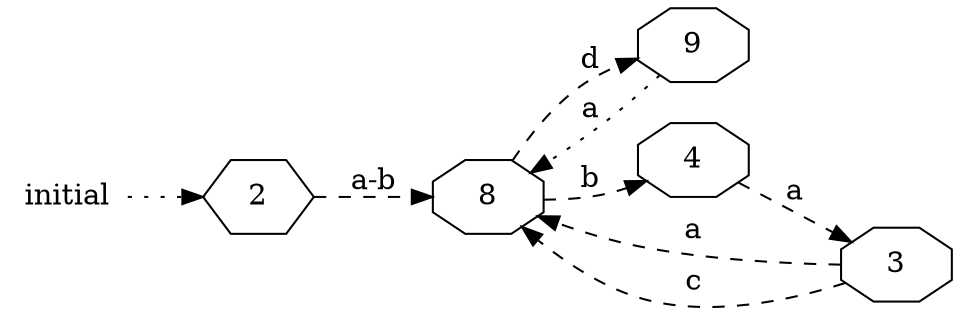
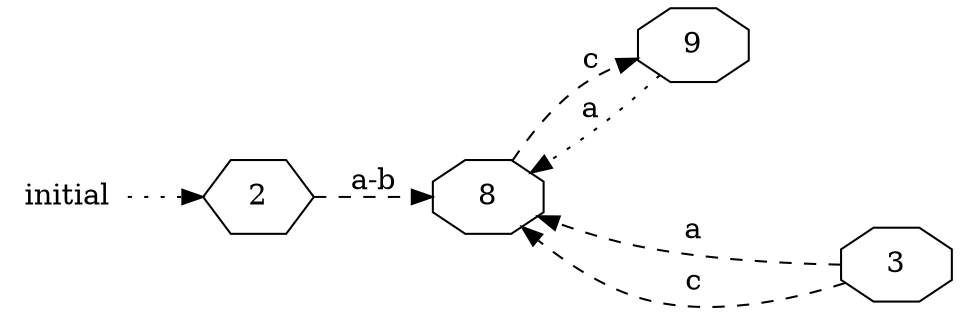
  digraph {
    rankdir=LR
    node [shape=octagon]
    edge [style=dashed]
    n1 [label=8]
    n2 [label=9]
-   4
    3
    initial [shape=plaintext]
    2 [shape=hexagon]
-   n1 -> n2 [label=d]
-   n1 -> 4 [label=b]
+   n1 -> n2 [label=c]
    n2 -> n1 [label=a style=dotted]
-   4 -> 3 [label=a]
    3 -> n1 [label=a]
    3 -> n1 [label=c]
    initial -> 2 [style=dotted]
    2 -> n1 [label="a-b"]
  }
